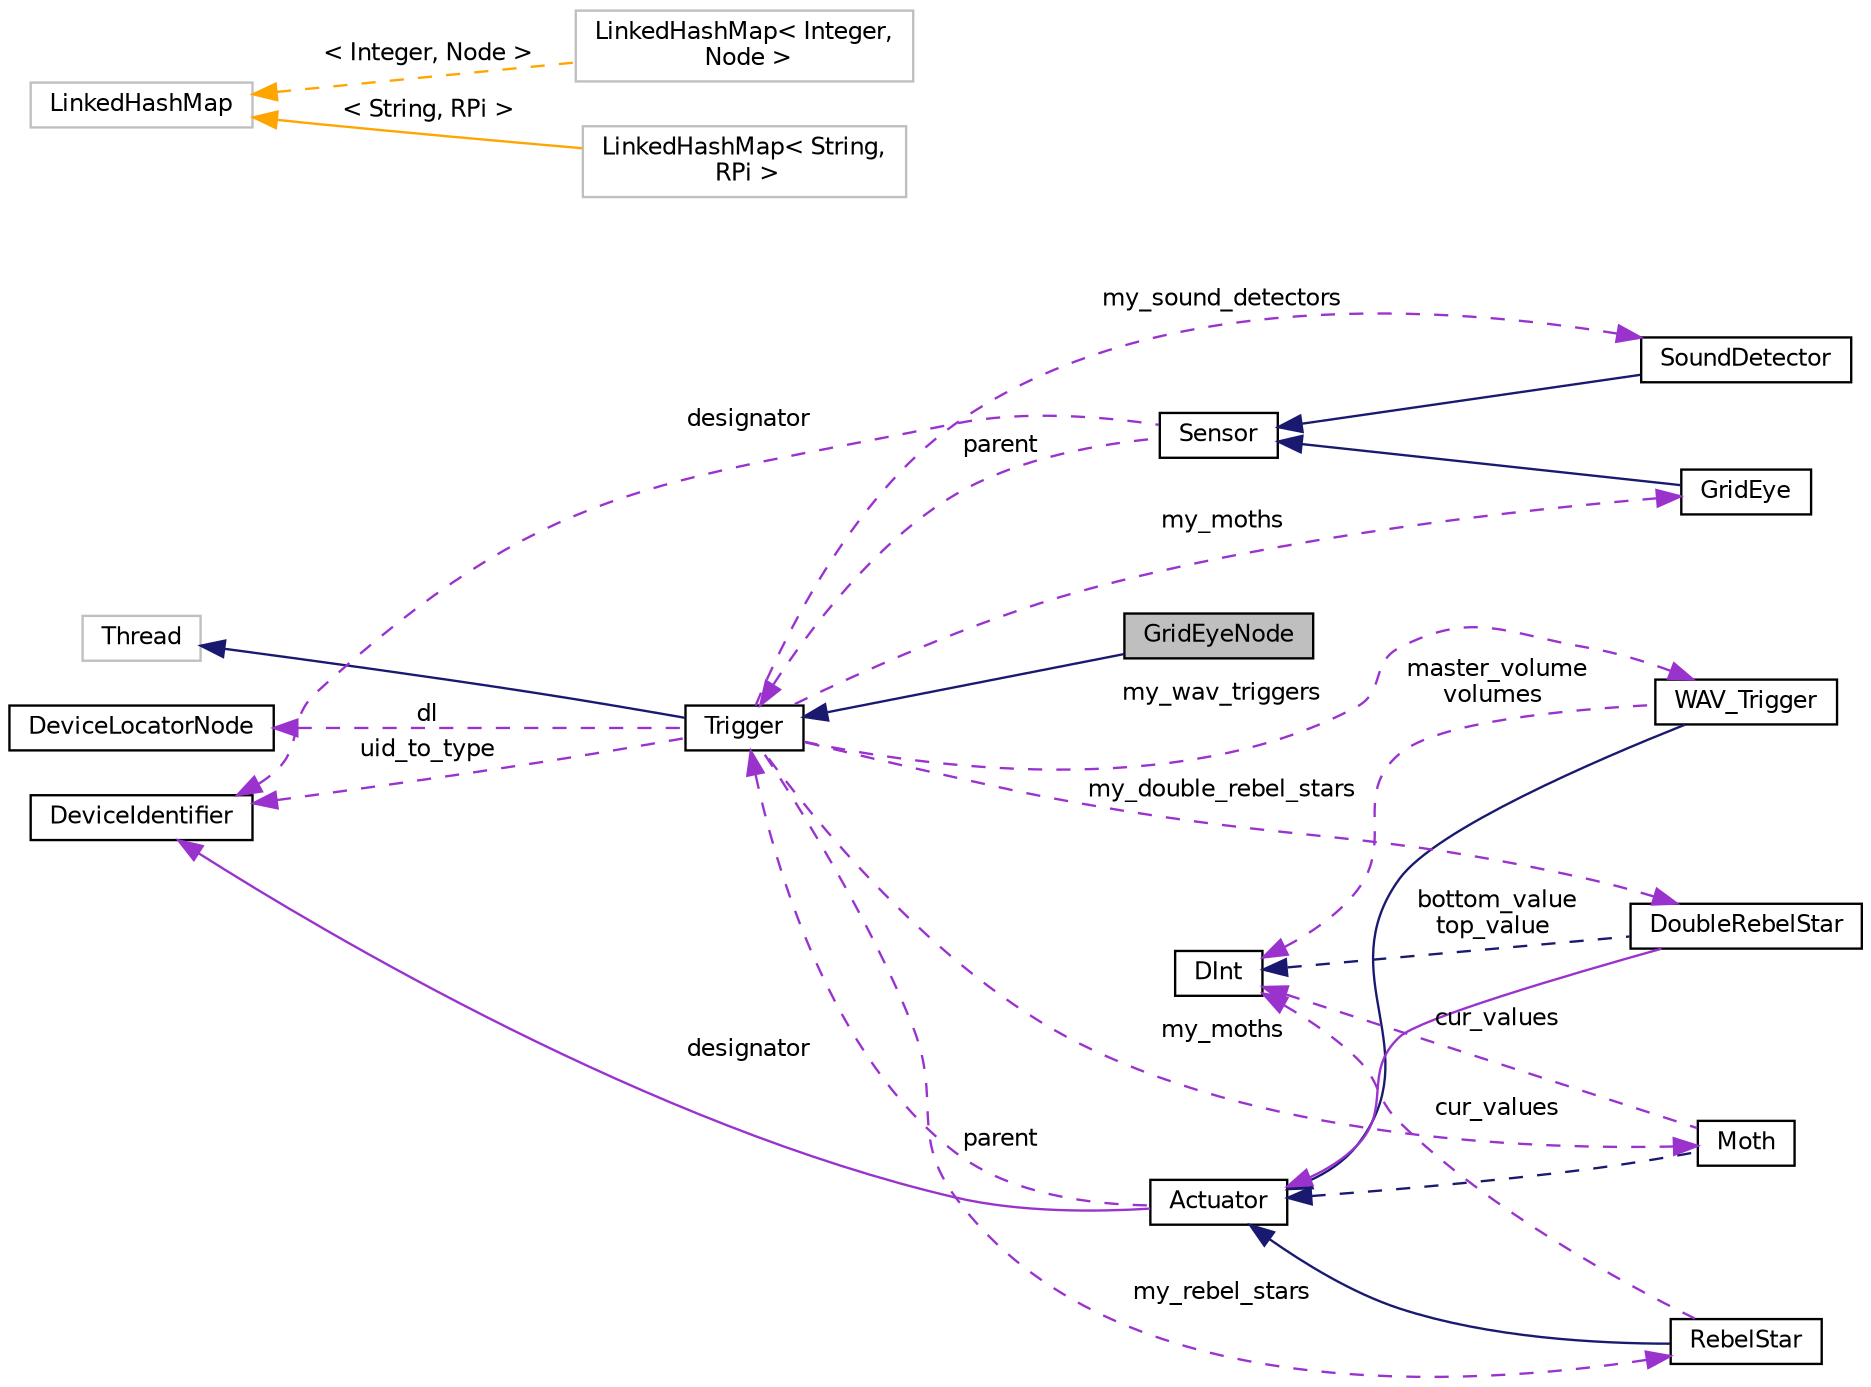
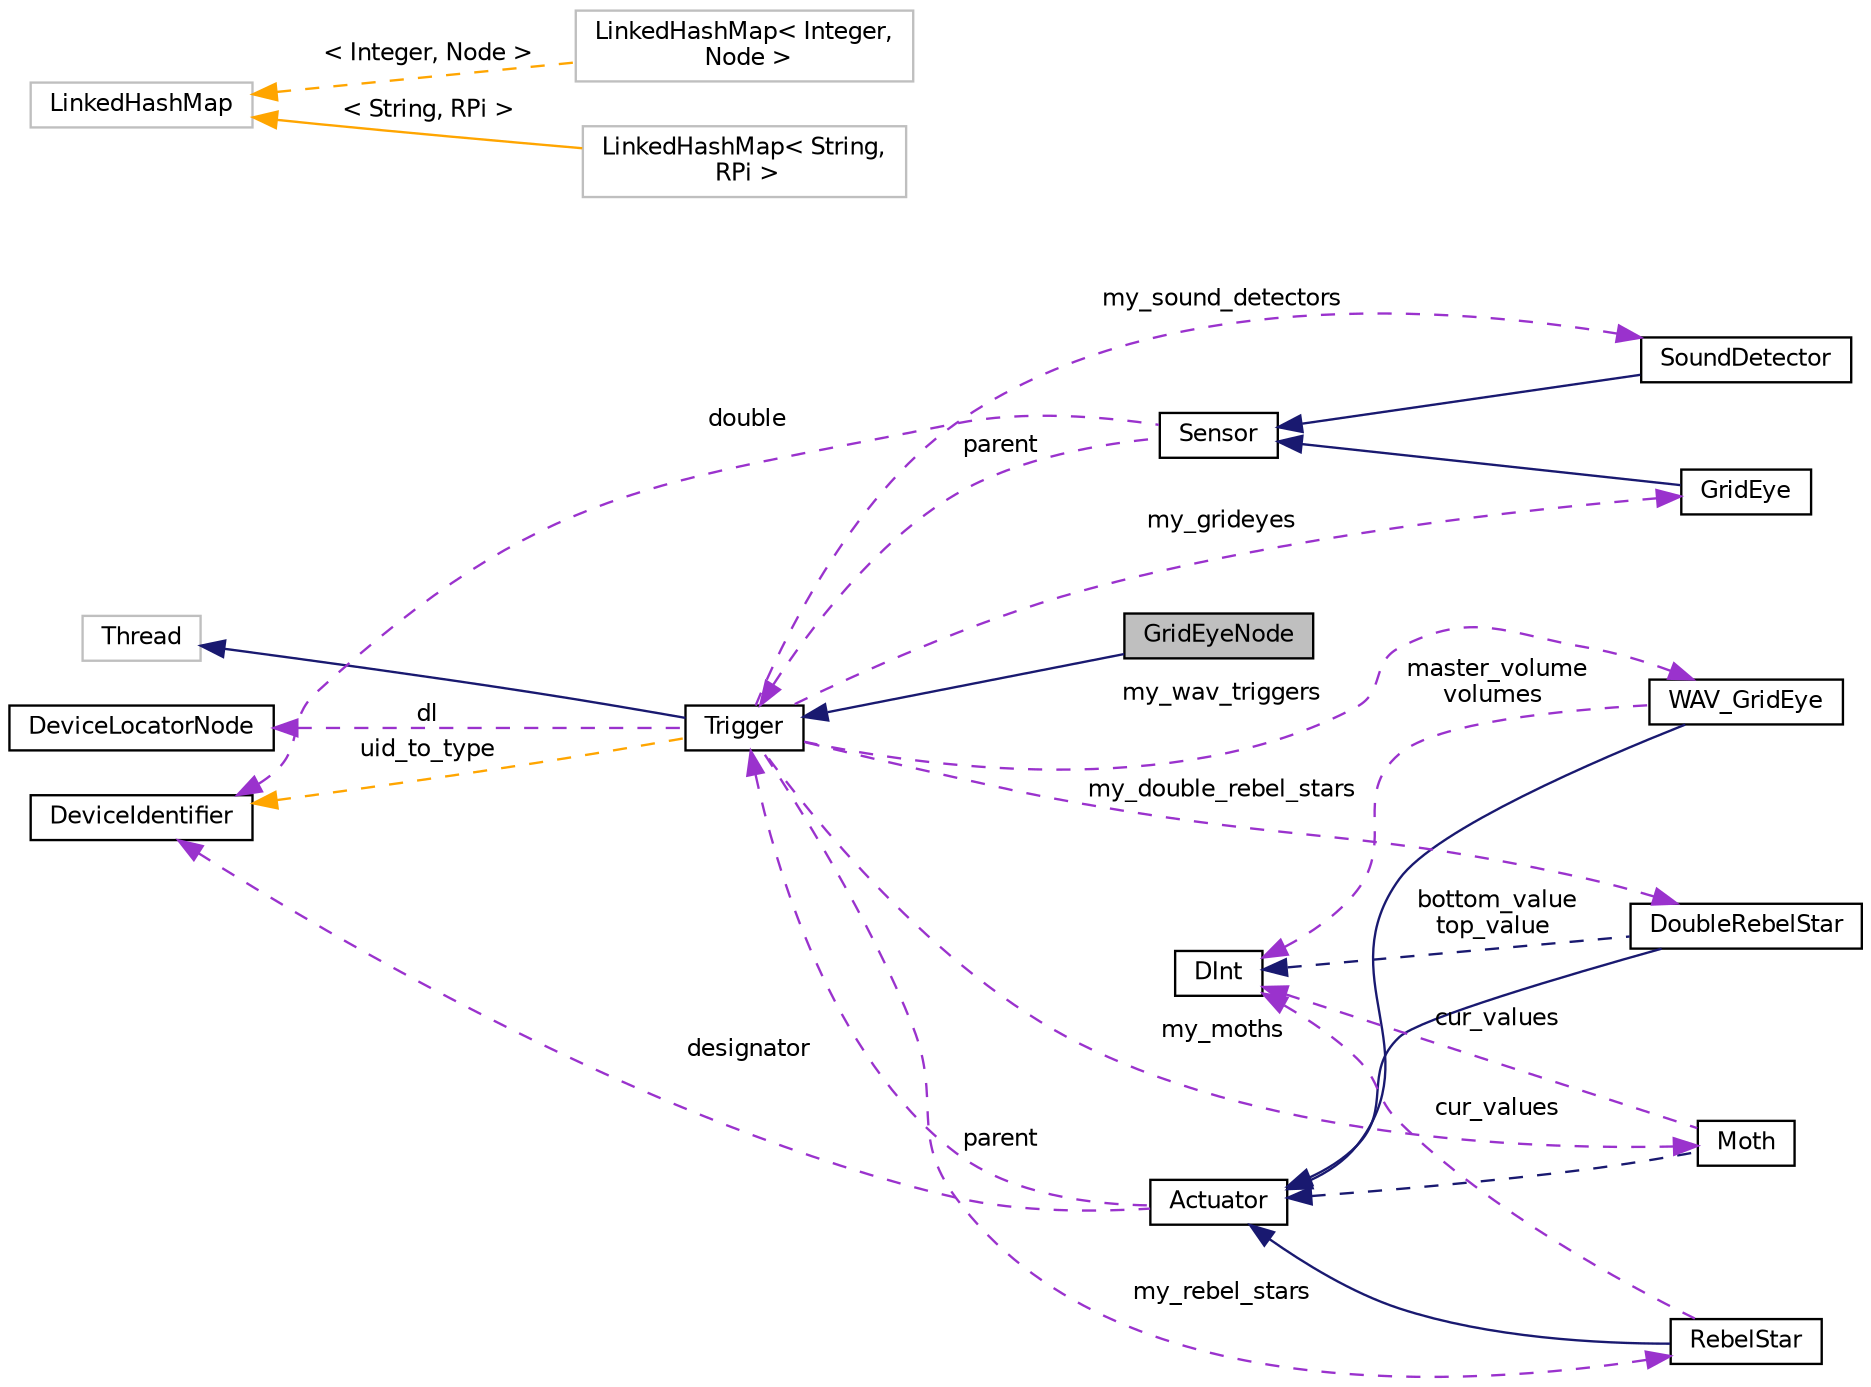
  digraph {
    rankdir=LR
    node [color=black fillcolor=white fontname=Helvetica fontsize=10 shape=record style=filled]
    edge [color=darkorchid3 dir=back fontname=Helvetica fontsize=10 labelfontname=Helvetica labelfontsize=10 style=dashed]
    n1 [fillcolor=grey75 fontcolor=black height=0.2 label=GridEyeNode width=0.4]
    n2 [height=0.2 label=Trigger width=0.4]
    n3 [height=0.2 label=Sensor width=0.4]
    n4 [height=0.2 label=Actuator width=0.4]
    n5 [height=0.2 label=SoundDetector width=0.4]
    n6 [height=0.2 label=GridEye width=0.4]
    n7 [height=0.2 label=RebelStar width=0.4]
-   n8 [height=0.2 label=WAV_Trigger width=0.4]
+   n8 [height=0.2 label=WAV_GridEye width=0.4]
    n9 [height=0.2 label=DoubleRebelStar width=0.4]
    n10 [height=0.2 label=Moth width=0.4]
    n11 [color=grey75 height=0.2 label=Thread width=0.4]
    n12 [height=0.2 label=DeviceIdentifier width=0.4]
    n13 [height=0.2 label=DInt width=0.4]
    n14 [height=0.2 label=DeviceLocatorNode width=0.4]
    n15 [color=grey75 height=0.2 label="LinkedHashMap\< Integer,\l Node \>" width=0.4]
    n16 [color=grey75 height=0.2 label=LinkedHashMap width=0.4]
    n17 [color=grey75 height=0.2 label="LinkedHashMap\< String,\l RPi \>" width=0.4]
    n2 -> n1 [color=midnightblue style=solid]
    n2 -> n3 [label=" parent"]
    n2 -> n4 [label=" parent"]
    n3 -> n5 [color=midnightblue style=solid]
    n3 -> n6 [color=midnightblue style=solid]
    n4 -> n7 [color=midnightblue style=solid]
    n4 -> n8 [color=midnightblue style=solid]
-   n4 -> n9 [style=solid]
+   n4 -> n9 [color=midnightblue style=solid]
    n4 -> n10 [color=midnightblue]
    n5 -> n2 [label=" my_sound_detectors"]
-   n6 -> n2 [label=" my_moths"]
+   n6 -> n2 [label=" my_grideyes"]
    n7 -> n2 [label=" my_rebel_stars"]
    n8 -> n2 [label=" my_wav_triggers"]
    n9 -> n2 [label=" my_double_rebel_stars"]
    n10 -> n2 [label=" my_moths"]
    n11 -> n2 [color=midnightblue style=solid]
-   n12 -> n2 [label=" uid_to_type"]
-   n12 -> n3 [label=" designator"]
-   n12 -> n4 [label=" designator" style=solid]
+   n12 -> n2 [color=orange label=" uid_to_type"]
+   n12 -> n3 [label=" double"]
+   n12 -> n4 [label=" designator"]
    n13 -> n7 [label=" cur_values"]
    n13 -> n8 [label=" master_volume\nvolumes"]
    n13 -> n9 [color=midnightblue label=" bottom_value\ntop_value"]
    n13 -> n10 [label=" cur_values"]
    n14 -> n2 [label=" dl"]
    n16 -> n15 [color=orange label=" \< Integer, Node \>"]
    n16 -> n17 [color=orange label=" \< String, RPi \>" style=solid]
  }
